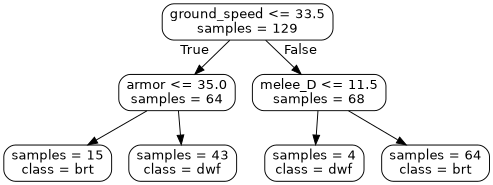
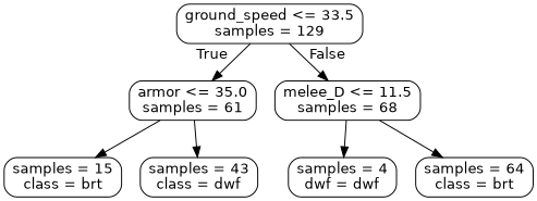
  digraph {
    node [color=black fontname=helvetica shape=box style=rounded]
    edge [fontname=helvetica]
    n1 [label="ground_speed <= 33.5\nsamples = 129"]
-   n2 [label="armor <= 35.0\nsamples = 64"]
+   n2 [label="armor <= 35.0\nsamples = 61"]
    n3 [label="melee_D <= 11.5\nsamples = 68"]
    n4 [label="samples = 15\nclass = brt"]
    n5 [label="samples = 43\nclass = dwf"]
-   n6 [label="samples = 4\nclass = dwf"]
+   n6 [label="samples = 4\ndwf = dwf"]
    n7 [label="samples = 64\nclass = brt"]
    n1 -> n2 [headlabel=True labelangle=45 labeldistance=2.5]
    n1 -> n3 [headlabel=False labelangle=-45 labeldistance=2.5]
    n2 -> n4
    n2 -> n5
    n3 -> n6
    n3 -> n7
  }
